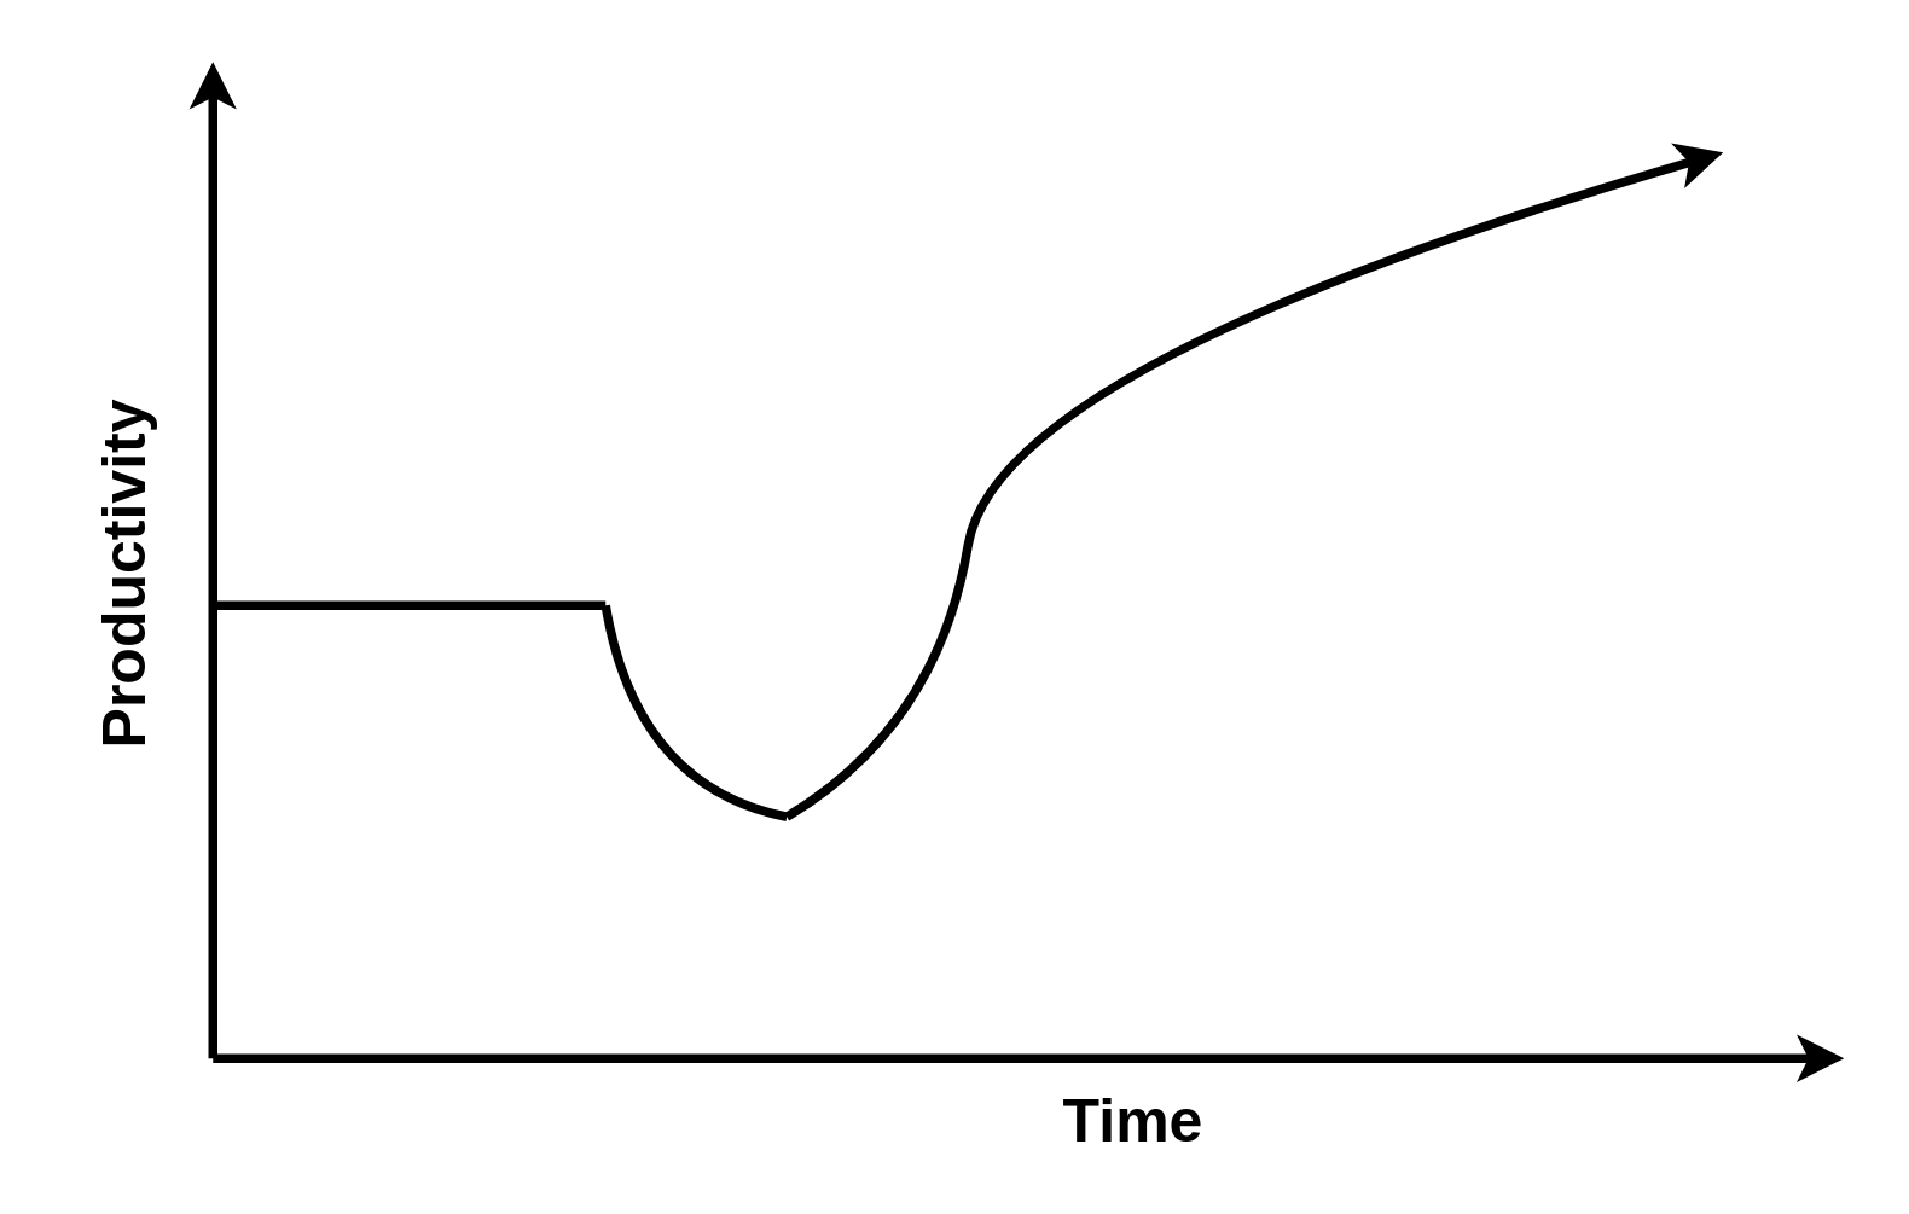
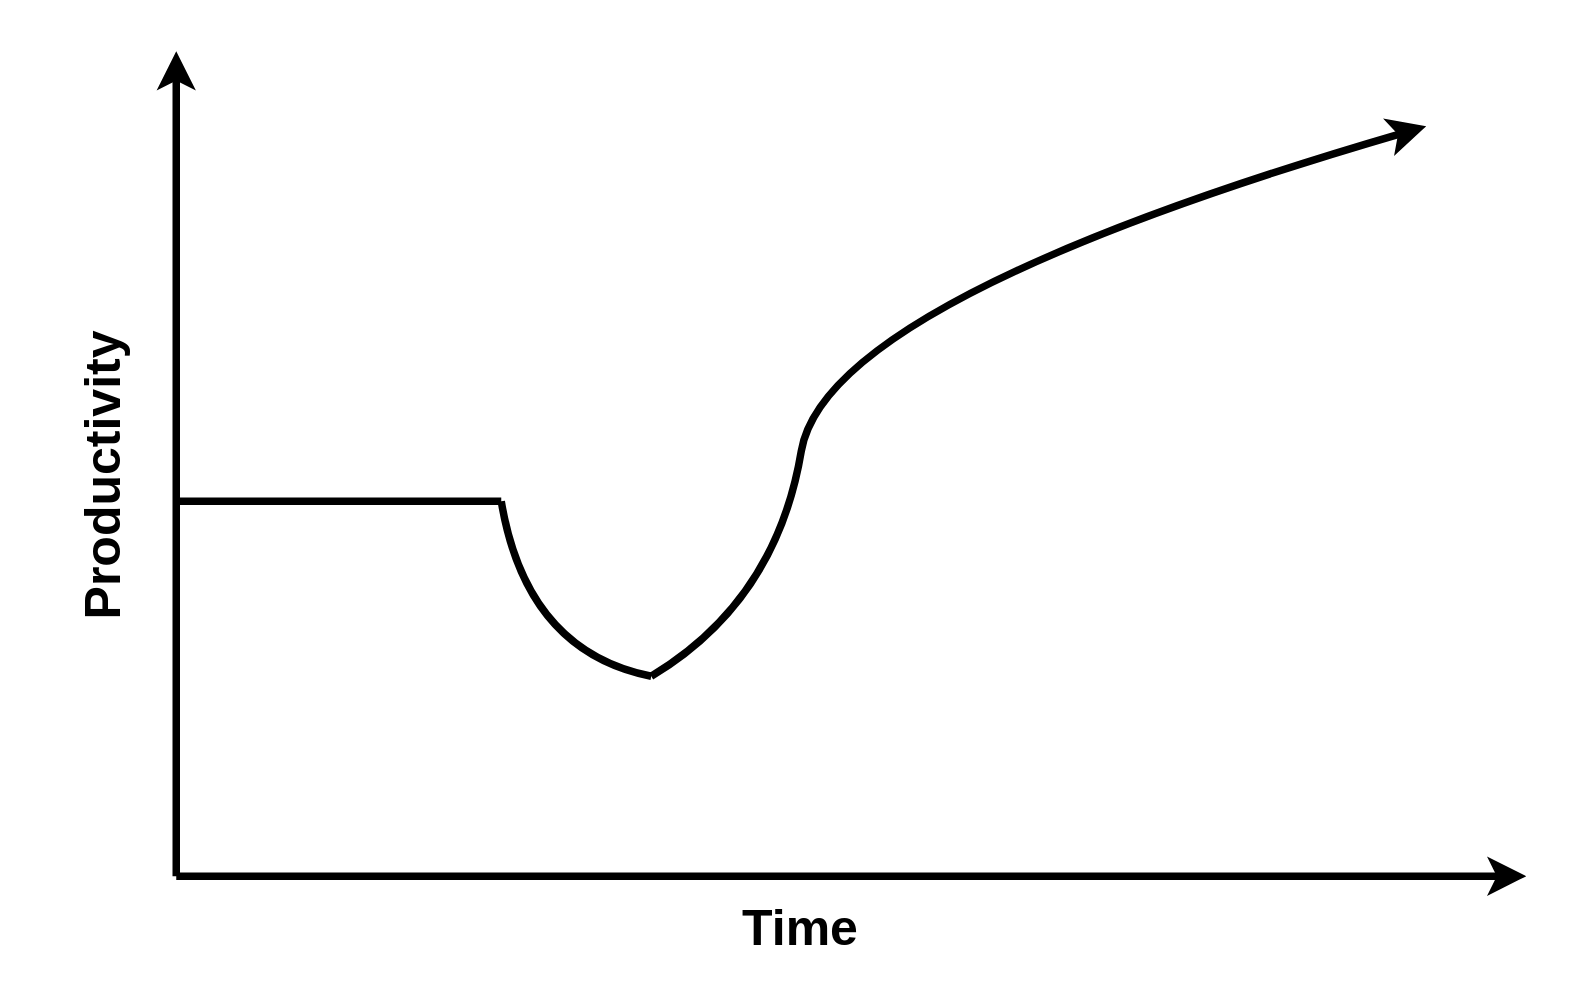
  <mxCell id="0" />
  <mxCell id="1" parent="0" />
  <mxCell id="2" value="" style="endArrow=none;rounded=0;strokeWidth=3;startArrow=classic;startFill=1;labelPosition=center;verticalLabelPosition=middle;align=center;verticalAlign=middle;" edge="1" parent="1"><mxGeometry width="50" height="50" relative="1" as="geometry"><mxPoint x="610" y="350" as="sourcePoint" /><mxPoint x="70" y="350" as="targetPoint" /></mxGeometry></mxCell>
  <mxCell id="3" value="" style="endArrow=classic;html=1;rounded=0;endFill=1;strokeWidth=3;" edge="1" parent="1"><mxGeometry width="50" height="50" relative="1" as="geometry"><mxPoint x="70" y="350" as="sourcePoint" /><mxPoint x="70" y="20" as="targetPoint" /></mxGeometry></mxCell>
  <mxCell id="4" value="" style="endArrow=none;html=1;strokeWidth=3;" edge="1" parent="1"><mxGeometry width="50" height="50" relative="1" as="geometry"><mxPoint x="70" y="200" as="sourcePoint" /><mxPoint x="200" y="200" as="targetPoint" /></mxGeometry></mxCell>
  <mxCell id="5" value="" style="curved=1;endArrow=classic;html=1;strokeWidth=3;" edge="1" parent="1"><mxGeometry width="50" height="50" relative="1" as="geometry"><mxPoint x="260" y="270" as="sourcePoint" /><mxPoint x="570" y="50" as="targetPoint" /><Array as="points"><mxPoint x="310" y="240" /><mxPoint x="330" y="120" /></Array></mxGeometry></mxCell>
  <mxCell id="6" value="" style="curved=1;endArrow=none;html=1;strokeWidth=3;endFill=0;" edge="1" parent="1"><mxGeometry width="50" height="50" relative="1" as="geometry"><mxPoint x="200" y="200" as="sourcePoint" /><mxPoint x="260" y="270" as="targetPoint" /><Array as="points"><mxPoint x="210" y="260" /></Array></mxGeometry></mxCell>
- <mxCell id="7" value="&lt;b style=&quot;font-size: 20px;&quot;&gt;&lt;font style=&quot;font-size: 20px;&quot;&gt;Time&lt;/font&gt;&lt;/b&gt;" style="text;html=1;strokeColor=none;fillColor=none;align=center;verticalAlign=middle;whiteSpace=wrap;rounded=0;fontSize=20;" vertex="1" parent="1"><mxGeometry x="355" y="360" width="40" height="20" as="geometry" /></mxCell>
+ <mxCell id="7" value="&lt;b style=&quot;font-size: 20px;&quot;&gt;&lt;font style=&quot;font-size: 20px;&quot;&gt;Time&lt;/font&gt;&lt;/b&gt;" style="text;html=1;strokeColor=none;fillColor=none;align=center;verticalAlign=middle;whiteSpace=wrap;rounded=0;fontSize=20;" vertex="1" parent="1"><mxGeometry x="300" y="360" width="40" height="20" as="geometry" /></mxCell>
  <mxCell id="8" value="&lt;b style=&quot;font-size: 20px;&quot;&gt;Productivity&lt;/b&gt;" style="text;html=1;strokeColor=none;fillColor=none;align=center;verticalAlign=middle;whiteSpace=wrap;rounded=0;rotation=-90;fontSize=20;" vertex="1" parent="1"><mxGeometry x="20" y="180" width="40" height="20" as="geometry" /></mxCell>
